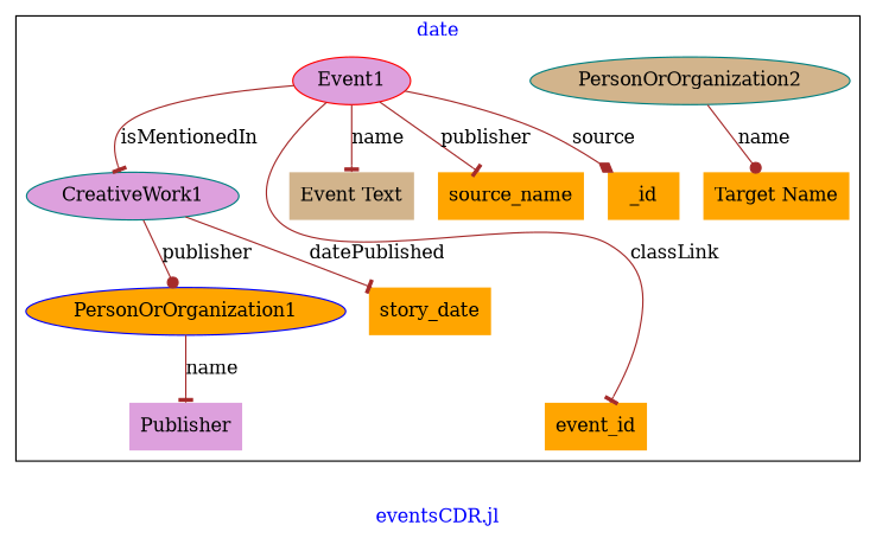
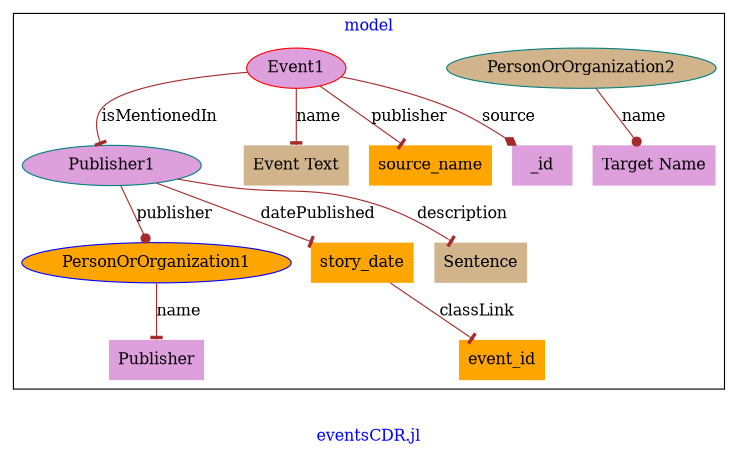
  digraph {
    fontcolor=blue
    label="eventsCDR.jl"
    remincross=true
    node [color=teal fillcolor=orange style=filled shape=plaintext]
    edge [arrowhead=tee color=brown fontcolor=black]
    n1 [color=blue label=PersonOrOrganization1 shape=""]
    n2 [fillcolor=plum label=Publisher]
    n3 [fillcolor=tan label=PersonOrOrganization2 shape=""]
-   n4 [label="Target Name"]
-   n5 [fillcolor=plum label=CreativeWork1 shape=""]
+   n4 [fillcolor=plum label="Target Name"]
+   n5 [fillcolor=plum label=Publisher1 shape=""]
    n6 [color=red label=story_date]
+   n7 [fillcolor=tan label=Sentence]
    n8 [color=red fillcolor=plum label=Event1 shape=""]
    n9 [color=red label=event_id]
    n10 [color=brown fillcolor=tan label="Event Text"]
    n11 [color=brown label=source_name]
-   n12 [label=_id]
+   n12 [fillcolor=plum label=_id]
    subgraph cluster_1 {
-     label=date
+     label=model
      n1
      n2
      n3
      n4
      n5
      n6
+     n7
      n8
      n9
      n10
      n11
      n12
    }
    n1 -> n2 [label=name]
    n3 -> n4 [arrowhead=dot label=name]
    n5 -> n1 [arrowhead=dot label=publisher]
    n5 -> n6 [label=datePublished]
+   n5 -> n7 [label=description]
    n8 -> n5 [label=isMentionedIn]
-   n8 -> n9 [label=classLink]
+   n6 -> n9 [label=classLink]
    n8 -> n10 [label=name]
    n8 -> n11 [label=publisher]
    n8 -> n12 [arrowhead=diamond label=source]
  }
